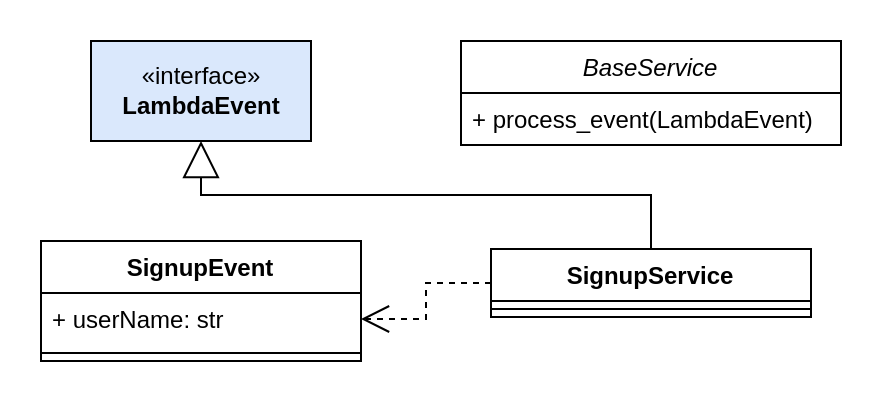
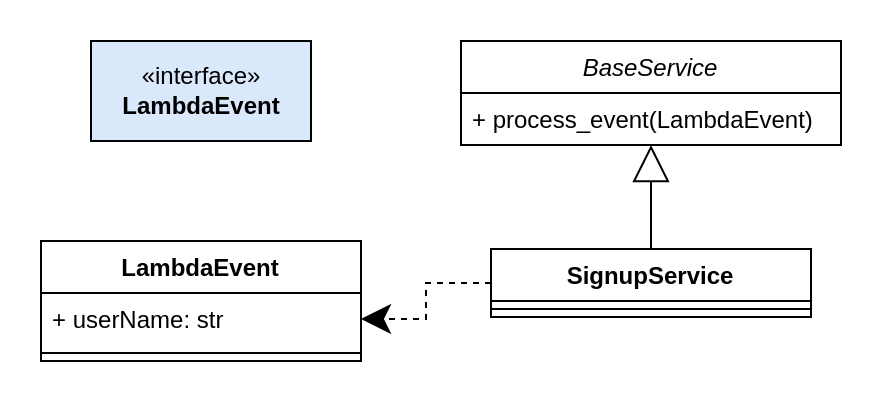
  <mxCell id="0" />
  <mxCell id="1" parent="0" />
  <mxCell id="2" value="SignupService" style="swimlane;fontStyle=1;align=center;verticalAlign=top;childLayout=stackLayout;horizontal=1;startSize=26;horizontalStack=0;resizeParent=1;resizeParentMax=0;resizeLast=0;collapsible=1;marginBottom=0;" vertex="1" parent="1"><mxGeometry x="245" y="124" width="160" height="34" as="geometry" /></mxCell>
  <mxCell id="3" value="" style="line;strokeWidth=1;fillColor=none;align=left;verticalAlign=middle;spacingTop=-1;spacingLeft=3;spacingRight=3;rotatable=0;labelPosition=right;points=[];portConstraint=eastwest;" vertex="1" parent="2"><mxGeometry y="26" width="160" height="8" as="geometry" /></mxCell>
  <mxCell id="4" value="BaseService" style="swimlane;fontStyle=2;childLayout=stackLayout;horizontal=1;startSize=26;fillColor=none;horizontalStack=0;resizeParent=1;resizeParentMax=0;resizeLast=0;collapsible=1;marginBottom=0;" vertex="1" parent="1"><mxGeometry x="230" y="20" width="190" height="52" as="geometry" /></mxCell>
  <mxCell id="5" value="+ process_event(LambdaEvent)" style="text;strokeColor=none;fillColor=none;align=left;verticalAlign=top;spacingLeft=4;spacingRight=4;overflow=hidden;rotatable=0;points=[[0,0.5],[1,0.5]];portConstraint=eastwest;" vertex="1" parent="4"><mxGeometry y="26" width="190" height="26" as="geometry" /></mxCell>
- <mxCell id="6" value="" style="endArrow=block;endSize=16;endFill=0;html=1;rounded=0;exitX=0.5;exitY=0;exitDx=0;exitDy=0;edgeStyle=orthogonalEdgeStyle;" edge="1" parent="1" source="2" target="7"><mxGeometry width="160" relative="1" as="geometry"><mxPoint x="10" y="94" as="sourcePoint" /><mxPoint x="170" y="94" as="targetPoint" /></mxGeometry></mxCell>
+ <mxCell id="6" value="" style="endArrow=block;endSize=16;endFill=0;html=1;rounded=0;exitX=0.5;exitY=0;exitDx=0;exitDy=0;entryX=0.5;entryY=1;entryDx=0;entryDy=0;edgeStyle=orthogonalEdgeStyle;" edge="1" parent="1" source="2" target="4"><mxGeometry width="160" relative="1" as="geometry"><mxPoint x="10" y="94" as="sourcePoint" /><mxPoint x="170" y="94" as="targetPoint" /></mxGeometry></mxCell>
  <mxCell id="7" value="«interface»&lt;br&gt;&lt;b&gt;LambdaEvent&lt;/b&gt;" style="html=1;fillColor=#dae8fc;" vertex="1" parent="1"><mxGeometry x="45" y="20" width="110" height="50" as="geometry" /></mxCell>
- <mxCell id="8" value="SignupEvent" style="swimlane;fontStyle=1;align=center;verticalAlign=top;childLayout=stackLayout;horizontal=1;startSize=26;horizontalStack=0;resizeParent=1;resizeParentMax=0;resizeLast=0;collapsible=1;marginBottom=0;" vertex="1" parent="1"><mxGeometry x="20" y="120" width="160" height="60" as="geometry" /></mxCell>
+ <mxCell id="8" value="LambdaEvent" style="swimlane;fontStyle=1;align=center;verticalAlign=top;childLayout=stackLayout;horizontal=1;startSize=26;horizontalStack=0;resizeParent=1;resizeParentMax=0;resizeLast=0;collapsible=1;marginBottom=0;" vertex="1" parent="1"><mxGeometry x="20" y="120" width="160" height="60" as="geometry" /></mxCell>
  <mxCell id="9" value="+ userName: str" style="text;strokeColor=none;fillColor=none;align=left;verticalAlign=top;spacingLeft=4;spacingRight=4;overflow=hidden;rotatable=0;points=[[0,0.5],[1,0.5]];portConstraint=eastwest;" vertex="1" parent="8"><mxGeometry y="26" width="160" height="26" as="geometry" /></mxCell>
  <mxCell id="10" value="" style="line;strokeWidth=1;fillColor=none;align=left;verticalAlign=middle;spacingTop=-1;spacingLeft=3;spacingRight=3;rotatable=0;labelPosition=right;points=[];portConstraint=eastwest;" vertex="1" parent="8"><mxGeometry y="52" width="160" height="8" as="geometry" /></mxCell>
- <mxCell id="11" value="" style="endArrow=open;endSize=12;dashed=1;html=1;rounded=0;exitX=0;exitY=0.5;exitDx=0;exitDy=0;edgeStyle=orthogonalEdgeStyle;entryX=1;entryY=0.5;entryDx=0;entryDy=0;" edge="1" parent="1" source="2" target="9"><mxGeometry width="160" relative="1" as="geometry"><mxPoint x="220" y="258" as="sourcePoint" /><mxPoint x="170" y="289" as="targetPoint" /></mxGeometry></mxCell>
+ <mxCell id="11" value="" style="endArrow=classic;endSize=12;dashed=1;html=1;rounded=0;exitX=0;exitY=0.5;exitDx=0;exitDy=0;edgeStyle=orthogonalEdgeStyle;entryX=1;entryY=0.5;entryDx=0;entryDy=0;" edge="1" parent="1" source="2" target="9"><mxGeometry width="160" relative="1" as="geometry"><mxPoint x="220" y="258" as="sourcePoint" /><mxPoint x="170" y="289" as="targetPoint" /></mxGeometry></mxCell>
